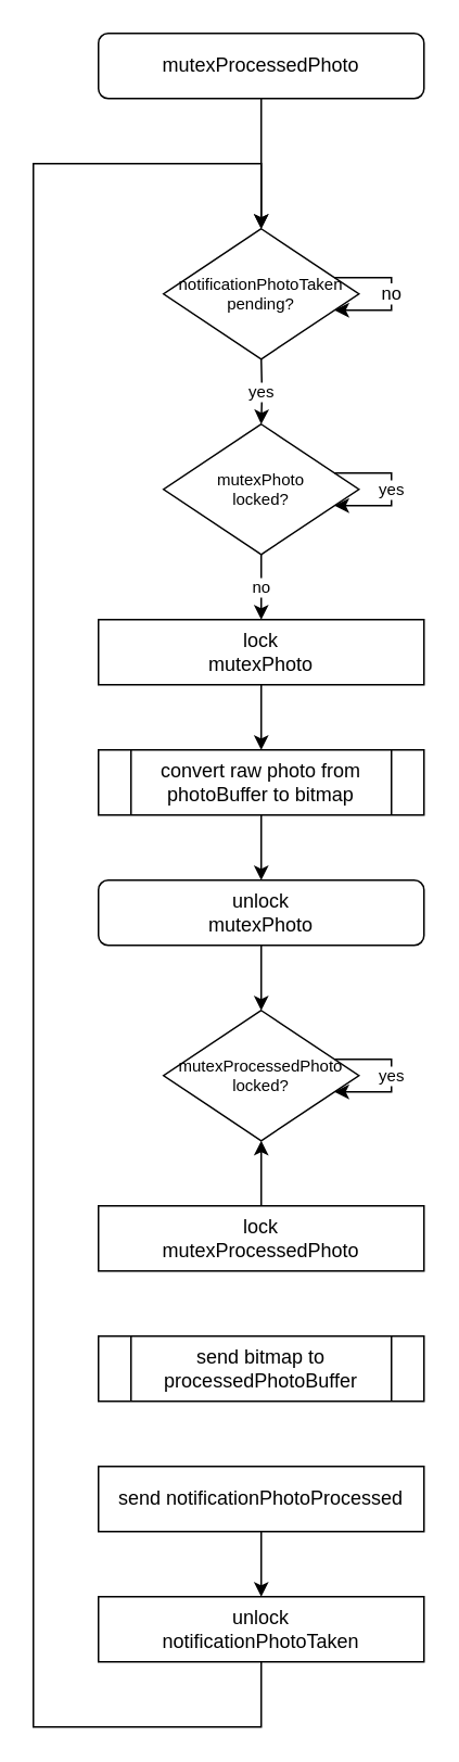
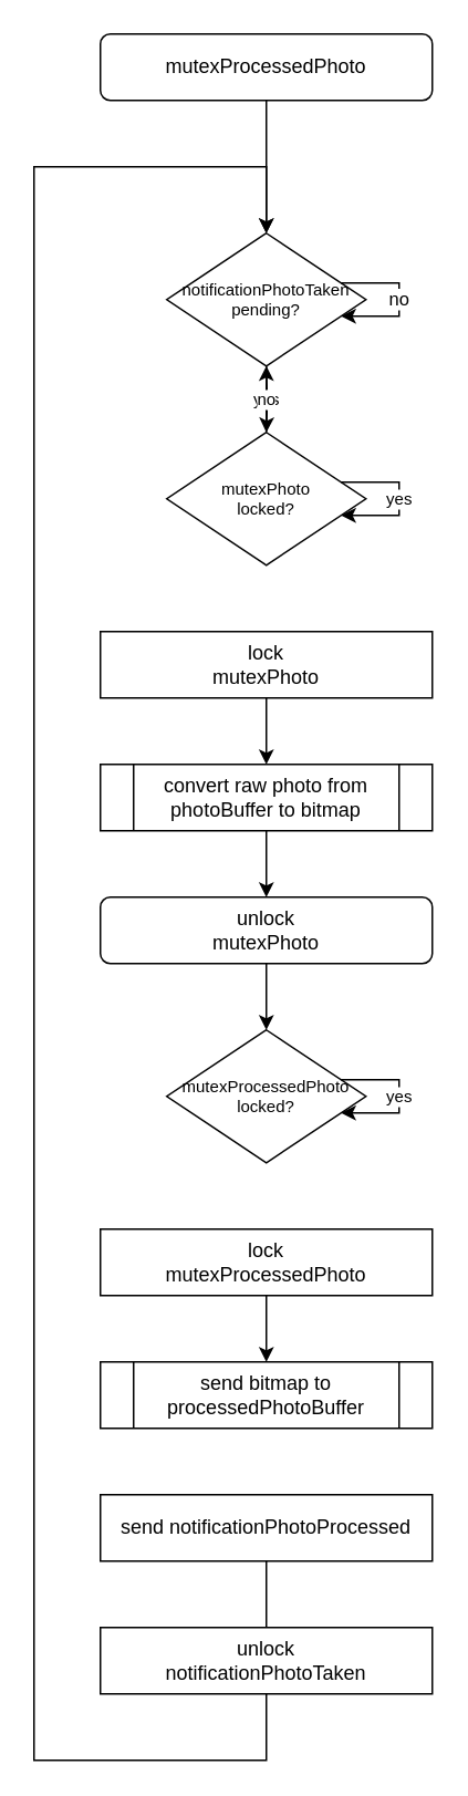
  <mxCell id="0" />
  <mxCell id="1" parent="0" />
  <mxCell id="2" value="" style="edgeStyle=orthogonalEdgeStyle;rounded=0;orthogonalLoop=1;jettySize=auto;html=1;fontSize=10;entryX=0.5;entryY=0;entryDx=0;entryDy=0;" parent="1" source="3" target="16" edge="1"><mxGeometry relative="1" as="geometry"><mxPoint x="160" y="100" as="targetPoint" /></mxGeometry></mxCell>
  <mxCell id="3" value="mutexProcessedPhoto" style="rounded=1;whiteSpace=wrap;html=1;" parent="1" vertex="1"><mxGeometry x="60" width="200" height="40" as="geometry" y="20" /></mxCell>
  <mxCell id="4" value="yes" style="edgeStyle=orthogonalEdgeStyle;rounded=0;orthogonalLoop=1;jettySize=auto;html=1;fontSize=10;" parent="1" target="8" edge="1"><mxGeometry relative="1" as="geometry"><mxPoint x="160" y="220" as="sourcePoint" /></mxGeometry></mxCell>
  <mxCell id="5" value="" style="edgeStyle=orthogonalEdgeStyle;rounded=0;orthogonalLoop=1;jettySize=auto;html=1;" parent="1" source="6" target="14" edge="1"><mxGeometry relative="1" as="geometry" /></mxCell>
  <mxCell id="6" value="lock&lt;br&gt;mutexPhoto" style="rounded=0;whiteSpace=wrap;html=1;" parent="1" vertex="1"><mxGeometry x="60" y="380" width="200" height="40" as="geometry" /></mxCell>
- <mxCell id="7" value="no" style="edgeStyle=orthogonalEdgeStyle;rounded=0;orthogonalLoop=1;jettySize=auto;html=1;fontSize=10;" parent="1" source="8" target="6" edge="1"><mxGeometry relative="1" as="geometry" /></mxCell>
+ <mxCell id="7" value="no" style="edgeStyle=orthogonalEdgeStyle;rounded=0;orthogonalLoop=1;jettySize=auto;html=1;fontSize=10;" parent="1" source="8" target="16" edge="1"><mxGeometry relative="1" as="geometry" /></mxCell>
  <mxCell id="8" value="mutexPhoto&lt;br style=&quot;font-size: 10px&quot;&gt;locked?" style="rhombus;whiteSpace=wrap;html=1;fontSize=10;" parent="1" vertex="1"><mxGeometry x="100" y="260" width="120" height="80" as="geometry" /></mxCell>
  <mxCell id="9" style="edgeStyle=orthogonalEdgeStyle;rounded=0;orthogonalLoop=1;jettySize=auto;html=1;fontSize=10;exitX=0.5;exitY=1;exitDx=0;exitDy=0;" parent="1" source="24" edge="1"><mxGeometry relative="1" as="geometry"><Array as="points"><mxPoint x="160" y="1060" /><mxPoint x="20" y="1060" /><mxPoint x="20" y="100" /><mxPoint x="160" y="100" /></Array><mxPoint x="160" y="1060" as="sourcePoint" /><mxPoint x="160" y="140" as="targetPoint" /></mxGeometry></mxCell>
  <mxCell id="10" value="yes" style="edgeStyle=orthogonalEdgeStyle;rounded=0;orthogonalLoop=1;jettySize=auto;html=1;fontSize=10;" parent="1" source="8" target="8" edge="1"><mxGeometry relative="1" as="geometry" /></mxCell>
- <mxCell id="11" style="edgeStyle=orthogonalEdgeStyle;rounded=0;orthogonalLoop=1;jettySize=auto;html=1;" parent="1" source="12" target="24" edge="1"><mxGeometry relative="1" as="geometry" /></mxCell>
+ <mxCell id="11" style="edgeStyle=orthogonalEdgeStyle;rounded=0;orthogonalLoop=1;jettySize=auto;html=1;endArrow=none;" parent="1" source="12" target="24" edge="1"><mxGeometry relative="1" as="geometry" /></mxCell>
  <mxCell id="12" value="send notificationPhotoProcessed" style="rounded=0;whiteSpace=wrap;html=1;" parent="1" vertex="1"><mxGeometry x="60" y="900" width="200" height="40" as="geometry" /></mxCell>
  <mxCell id="13" value="" style="edgeStyle=orthogonalEdgeStyle;rounded=0;orthogonalLoop=1;jettySize=auto;html=1;" parent="1" source="14" target="19" edge="1"><mxGeometry relative="1" as="geometry" /></mxCell>
  <mxCell id="14" value="convert raw photo from photoBuffer to bitmap" style="shape=process;whiteSpace=wrap;html=1;backgroundOutline=1;" parent="1" vertex="1"><mxGeometry x="60" y="460" width="200" height="40" as="geometry" /></mxCell>
  <mxCell id="15" value="send bitmap to processedPhotoBuffer" style="shape=process;whiteSpace=wrap;html=1;backgroundOutline=1;" parent="1" vertex="1"><mxGeometry x="60" y="820" width="200" height="40" as="geometry" /></mxCell>
  <mxCell id="16" value="notificationPhotoTaken pending?" style="rhombus;whiteSpace=wrap;html=1;fontSize=10;" parent="1" vertex="1"><mxGeometry x="100" y="140" width="120" height="80" as="geometry" /></mxCell>
  <mxCell id="17" value="no" style="edgeStyle=orthogonalEdgeStyle;rounded=0;orthogonalLoop=1;jettySize=auto;html=1;" parent="1" source="16" target="16" edge="1"><mxGeometry relative="1" as="geometry" /></mxCell>
  <mxCell id="18" value="" style="edgeStyle=orthogonalEdgeStyle;rounded=0;orthogonalLoop=1;jettySize=auto;html=1;" parent="1" source="19" target="20" edge="1"><mxGeometry relative="1" as="geometry" /></mxCell>
  <mxCell id="19" value="unlock&lt;br&gt;mutexPhoto" style="whiteSpace=wrap;html=1;rounded=1;" parent="1" vertex="1"><mxGeometry x="60" y="540" width="200" height="40" as="geometry" /></mxCell>
  <mxCell id="20" value="mutexProcessedPhoto&lt;br style=&quot;font-size: 10px&quot;&gt;locked?" style="rhombus;whiteSpace=wrap;html=1;fontSize=10;" parent="1" vertex="1"><mxGeometry x="100" y="620" width="120" height="80" as="geometry" /></mxCell>
  <mxCell id="21" value="yes" style="edgeStyle=orthogonalEdgeStyle;rounded=0;orthogonalLoop=1;jettySize=auto;html=1;fontSize=10;" parent="1" source="20" target="20" edge="1"><mxGeometry relative="1" as="geometry" /></mxCell>
- <mxCell id="22" value="" style="edgeStyle=orthogonalEdgeStyle;rounded=0;orthogonalLoop=1;jettySize=auto;html=1;" parent="1" source="23" target="20" edge="1"><mxGeometry relative="1" as="geometry" /></mxCell>
+ <mxCell id="22" value="" style="edgeStyle=orthogonalEdgeStyle;rounded=0;orthogonalLoop=1;jettySize=auto;html=1;" parent="1" source="23" target="15" edge="1"><mxGeometry relative="1" as="geometry" /></mxCell>
  <mxCell id="23" value="lock&lt;br&gt;mutexProcessedPhoto" style="rounded=0;whiteSpace=wrap;html=1;" parent="1" vertex="1"><mxGeometry x="60" y="740" width="200" height="40" as="geometry" /></mxCell>
  <mxCell id="24" value="unlock&lt;br&gt;notificationPhotoTaken" style="rounded=0;whiteSpace=wrap;html=1;" parent="1" vertex="1"><mxGeometry x="60" y="980" width="200" height="40" as="geometry" /></mxCell>
